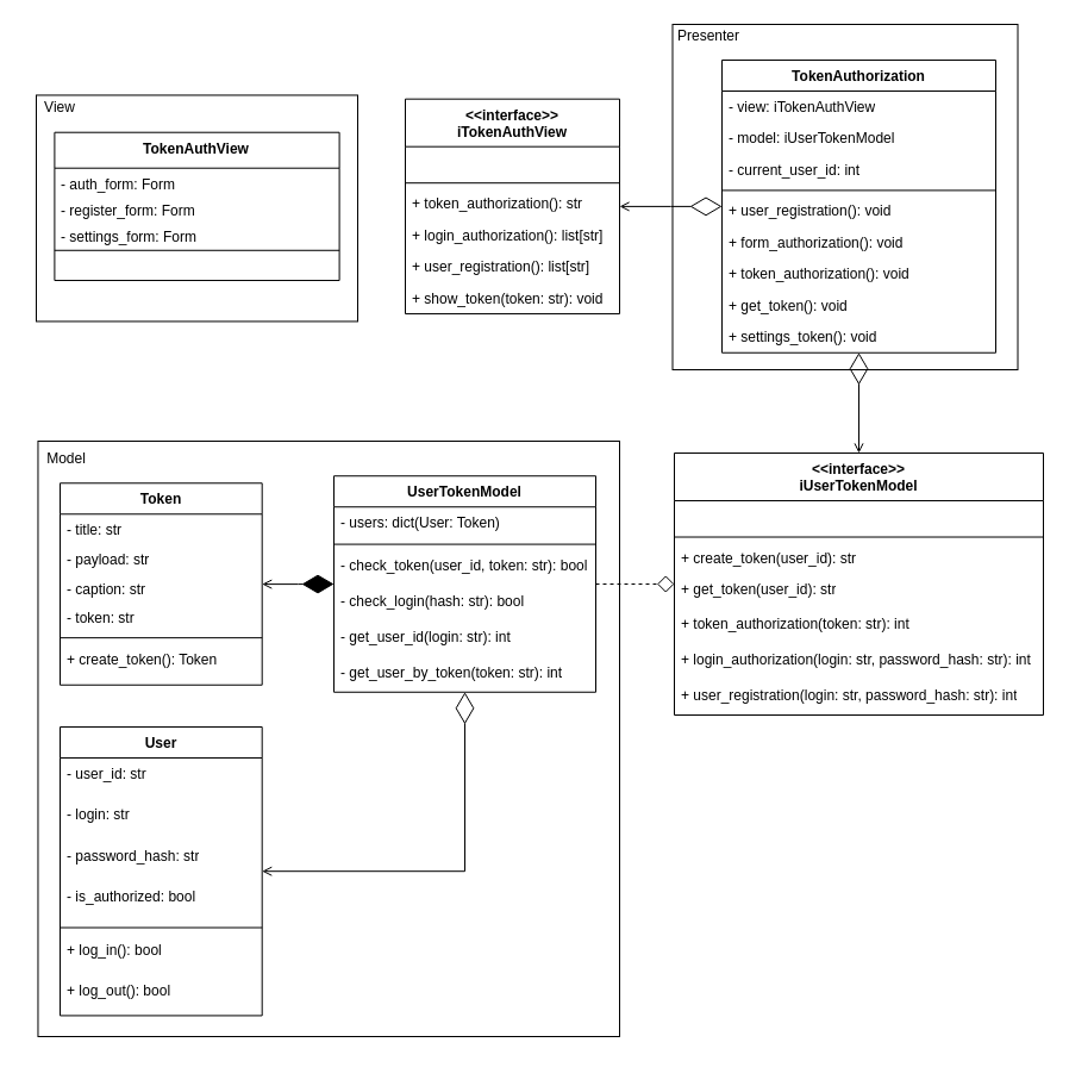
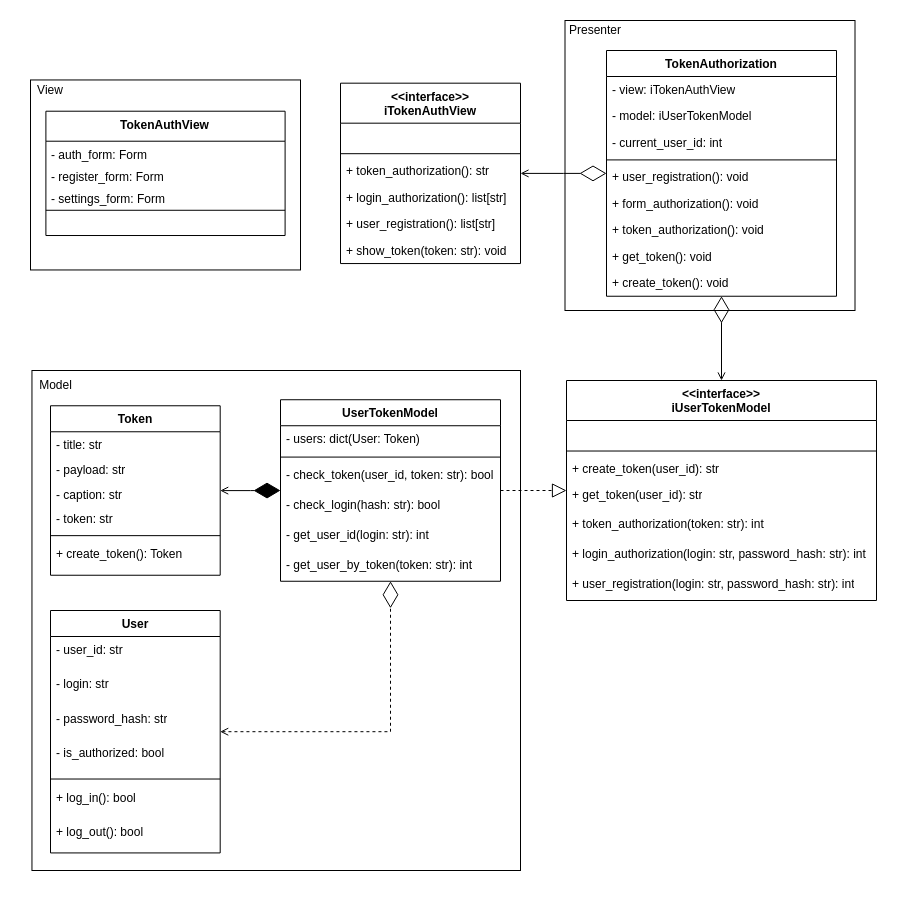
  <mxCell id="0" />
  <mxCell id="1" parent="0" />
  <mxCell id="2" value="" style="group;rotation=90;" vertex="1" connectable="0" parent="1"><mxGeometry x="30" y="69.46" width="270" height="190" as="geometry" /></mxCell>
  <mxCell id="3" value="" style="rounded=0;whiteSpace=wrap;html=1;" vertex="1" parent="2"><mxGeometry y="10" width="270" height="190" as="geometry" /></mxCell>
  <mxCell id="4" value="TokenAuthView" style="swimlane;fontStyle=1;align=center;verticalAlign=top;childLayout=stackLayout;horizontal=1;startSize=30;horizontalStack=0;resizeParent=1;resizeParentMax=0;resizeLast=0;collapsible=1;marginBottom=0;whiteSpace=wrap;html=1;" vertex="1" parent="2"><mxGeometry x="15.4" y="41.253" width="239.2" height="124.316" as="geometry" /></mxCell>
  <mxCell id="5" value="- auth_form: Form" style="text;strokeColor=none;fillColor=none;align=left;verticalAlign=top;spacingLeft=4;spacingRight=4;overflow=hidden;rotatable=0;points=[[0,0.5],[1,0.5]];portConstraint=eastwest;whiteSpace=wrap;html=1;" vertex="1" parent="4"><mxGeometry y="30" width="239.2" height="21.895" as="geometry" /></mxCell>
  <mxCell id="6" value="- register_form: Form" style="text;strokeColor=none;fillColor=none;align=left;verticalAlign=top;spacingLeft=4;spacingRight=4;overflow=hidden;rotatable=0;points=[[0,0.5],[1,0.5]];portConstraint=eastwest;whiteSpace=wrap;html=1;" vertex="1" parent="4"><mxGeometry y="51.895" width="239.2" height="21.895" as="geometry" /></mxCell>
  <mxCell id="7" value="- settings_form: Form" style="text;strokeColor=none;fillColor=none;align=left;verticalAlign=top;spacingLeft=4;spacingRight=4;overflow=hidden;rotatable=0;points=[[0,0.5],[1,0.5]];portConstraint=eastwest;whiteSpace=wrap;html=1;" vertex="1" parent="4"><mxGeometry y="73.789" width="239.2" height="21.895" as="geometry" /></mxCell>
  <mxCell id="8" value="" style="line;strokeWidth=1;fillColor=none;align=left;verticalAlign=middle;spacingTop=-1;spacingLeft=3;spacingRight=3;rotatable=0;labelPosition=right;points=[];portConstraint=eastwest;strokeColor=inherit;" vertex="1" parent="4"><mxGeometry y="95.684" width="239.2" height="6.737" as="geometry" /></mxCell>
  <mxCell id="9" value="&amp;nbsp;" style="text;strokeColor=none;fillColor=none;align=left;verticalAlign=top;spacingLeft=4;spacingRight=4;overflow=hidden;rotatable=0;points=[[0,0.5],[1,0.5]];portConstraint=eastwest;whiteSpace=wrap;html=1;" vertex="1" parent="4"><mxGeometry y="102.421" width="239.2" height="21.895" as="geometry" /></mxCell>
  <mxCell id="10" value="" style="group" vertex="1" connectable="0" parent="1"><mxGeometry x="584.5" y="30" width="273" height="280" as="geometry" /></mxCell>
  <mxCell id="11" value="" style="rounded=0;whiteSpace=wrap;html=1;" vertex="1" parent="10"><mxGeometry x="-20" y="-10" width="290" height="290" as="geometry" /></mxCell>
  <mxCell id="12" value="Presenter" style="text;html=1;strokeColor=none;fillColor=none;align=center;verticalAlign=middle;whiteSpace=wrap;rounded=0;" vertex="1" parent="10"><mxGeometry x="-20" y="-10" width="60" height="20" as="geometry" /></mxCell>
  <mxCell id="13" value="TokenAuthorization" style="swimlane;fontStyle=1;align=center;verticalAlign=top;childLayout=stackLayout;horizontal=1;startSize=26;horizontalStack=0;resizeParent=1;resizeParentMax=0;resizeLast=0;collapsible=1;marginBottom=0;whiteSpace=wrap;html=1;" vertex="1" parent="10"><mxGeometry x="21.5" y="20.003" width="230" height="245.733" as="geometry" /></mxCell>
  <mxCell id="14" value="- view: iTokenAuthView" style="text;strokeColor=none;fillColor=none;align=left;verticalAlign=top;spacingLeft=4;spacingRight=4;overflow=hidden;rotatable=0;points=[[0,0.5],[1,0.5]];portConstraint=eastwest;whiteSpace=wrap;html=1;" vertex="1" parent="13"><mxGeometry y="26" width="230" height="26.448" as="geometry" /></mxCell>
  <mxCell id="15" value="- model: iUserTokenModel" style="text;strokeColor=none;fillColor=none;align=left;verticalAlign=top;spacingLeft=4;spacingRight=4;overflow=hidden;rotatable=0;points=[[0,0.5],[1,0.5]];portConstraint=eastwest;whiteSpace=wrap;html=1;" vertex="1" parent="13"><mxGeometry y="52.448" width="230" height="26.448" as="geometry" /></mxCell>
  <mxCell id="16" value="- current_user_id: int" style="text;strokeColor=none;fillColor=none;align=left;verticalAlign=top;spacingLeft=4;spacingRight=4;overflow=hidden;rotatable=0;points=[[0,0.5],[1,0.5]];portConstraint=eastwest;whiteSpace=wrap;html=1;" vertex="1" parent="13"><mxGeometry y="78.897" width="230" height="26.448" as="geometry" /></mxCell>
  <mxCell id="17" value="" style="line;strokeWidth=1;fillColor=none;align=left;verticalAlign=middle;spacingTop=-1;spacingLeft=3;spacingRight=3;rotatable=0;labelPosition=right;points=[];portConstraint=eastwest;strokeColor=inherit;" vertex="1" parent="13"><mxGeometry y="105.345" width="230" height="8.138" as="geometry" /></mxCell>
  <mxCell id="18" value="+ user_registration(): void" style="text;strokeColor=none;fillColor=none;align=left;verticalAlign=top;spacingLeft=4;spacingRight=4;overflow=hidden;rotatable=0;points=[[0,0.5],[1,0.5]];portConstraint=eastwest;whiteSpace=wrap;html=1;" vertex="1" parent="13"><mxGeometry y="113.483" width="230" height="26.45" as="geometry" /></mxCell>
  <mxCell id="19" value="+ form_authorization(): void" style="text;strokeColor=none;fillColor=none;align=left;verticalAlign=top;spacingLeft=4;spacingRight=4;overflow=hidden;rotatable=0;points=[[0,0.5],[1,0.5]];portConstraint=eastwest;whiteSpace=wrap;html=1;" vertex="1" parent="13"><mxGeometry y="139.933" width="230" height="26.45" as="geometry" /></mxCell>
  <mxCell id="20" value="+ token_authorization(): void" style="text;strokeColor=none;fillColor=none;align=left;verticalAlign=top;spacingLeft=4;spacingRight=4;overflow=hidden;rotatable=0;points=[[0,0.5],[1,0.5]];portConstraint=eastwest;whiteSpace=wrap;html=1;" vertex="1" parent="13"><mxGeometry y="166.383" width="230" height="26.45" as="geometry" /></mxCell>
  <mxCell id="21" value="+ get_token(): void" style="text;strokeColor=none;fillColor=none;align=left;verticalAlign=top;spacingLeft=4;spacingRight=4;overflow=hidden;rotatable=0;points=[[0,0.5],[1,0.5]];portConstraint=eastwest;whiteSpace=wrap;html=1;" vertex="1" parent="13"><mxGeometry y="192.833" width="230" height="26.45" as="geometry" /></mxCell>
- <mxCell id="22" value="+ settings_token(): void" style="text;strokeColor=none;fillColor=none;align=left;verticalAlign=top;spacingLeft=4;spacingRight=4;overflow=hidden;rotatable=0;points=[[0,0.5],[1,0.5]];portConstraint=eastwest;whiteSpace=wrap;html=1;" vertex="1" parent="13"><mxGeometry y="219.283" width="230" height="26.45" as="geometry" /></mxCell>
+ <mxCell id="22" value="+ create_token(): void" style="text;strokeColor=none;fillColor=none;align=left;verticalAlign=top;spacingLeft=4;spacingRight=4;overflow=hidden;rotatable=0;points=[[0,0.5],[1,0.5]];portConstraint=eastwest;whiteSpace=wrap;html=1;" vertex="1" parent="13"><mxGeometry y="219.283" width="230" height="26.45" as="geometry" /></mxCell>
  <mxCell id="23" value="" style="group" vertex="1" connectable="0" parent="1"><mxGeometry x="20" y="390" width="500" height="500" as="geometry" /></mxCell>
  <mxCell id="24" value="" style="rounded=0;whiteSpace=wrap;html=1;" vertex="1" parent="23"><mxGeometry x="11.46" y="-20" width="488.54" height="500" as="geometry" /></mxCell>
  <mxCell id="25" value="Token" style="swimlane;fontStyle=1;align=center;verticalAlign=top;childLayout=stackLayout;horizontal=1;startSize=26;horizontalStack=0;resizeParent=1;resizeParentMax=0;resizeLast=0;collapsible=1;marginBottom=0;whiteSpace=wrap;html=1;" vertex="1" parent="23"><mxGeometry x="30.004" y="15.273" width="169.7" height="169.463" as="geometry" /></mxCell>
  <mxCell id="26" value="- title: str" style="text;strokeColor=none;fillColor=none;align=left;verticalAlign=top;spacingLeft=4;spacingRight=4;overflow=hidden;rotatable=0;points=[[0,0.5],[1,0.5]];portConstraint=eastwest;whiteSpace=wrap;html=1;" vertex="1" parent="25"><mxGeometry y="26" width="169.7" height="24.649" as="geometry" /></mxCell>
  <mxCell id="27" value="- payload: str" style="text;strokeColor=none;fillColor=none;align=left;verticalAlign=top;spacingLeft=4;spacingRight=4;overflow=hidden;rotatable=0;points=[[0,0.5],[1,0.5]];portConstraint=eastwest;whiteSpace=wrap;html=1;" vertex="1" parent="25"><mxGeometry y="50.649" width="169.7" height="24.649" as="geometry" /></mxCell>
  <mxCell id="28" value="- caption: str" style="text;strokeColor=none;fillColor=none;align=left;verticalAlign=top;spacingLeft=4;spacingRight=4;overflow=hidden;rotatable=0;points=[[0,0.5],[1,0.5]];portConstraint=eastwest;whiteSpace=wrap;html=1;" vertex="1" parent="25"><mxGeometry y="75.297" width="169.7" height="24.649" as="geometry" /></mxCell>
  <mxCell id="29" value="- token: str" style="text;strokeColor=none;fillColor=none;align=left;verticalAlign=top;spacingLeft=4;spacingRight=4;overflow=hidden;rotatable=0;points=[[0,0.5],[1,0.5]];portConstraint=eastwest;whiteSpace=wrap;html=1;" vertex="1" parent="25"><mxGeometry y="99.946" width="169.7" height="24.649" as="geometry" /></mxCell>
  <mxCell id="30" value="" style="line;strokeWidth=1;fillColor=none;align=left;verticalAlign=middle;spacingTop=-1;spacingLeft=3;spacingRight=3;rotatable=0;labelPosition=right;points=[];portConstraint=eastwest;strokeColor=inherit;" vertex="1" parent="25"><mxGeometry y="124.595" width="169.7" height="10.557" as="geometry" /></mxCell>
  <mxCell id="31" value="+ create_token(): Token" style="text;strokeColor=none;fillColor=none;align=left;verticalAlign=top;spacingLeft=4;spacingRight=4;overflow=hidden;rotatable=0;points=[[0,0.5],[1,0.5]];portConstraint=eastwest;whiteSpace=wrap;html=1;" vertex="1" parent="25"><mxGeometry y="135.152" width="169.7" height="34.311" as="geometry" /></mxCell>
  <mxCell id="32" value="User" style="swimlane;fontStyle=1;align=center;verticalAlign=top;childLayout=stackLayout;horizontal=1;startSize=26;horizontalStack=0;resizeParent=1;resizeParentMax=0;resizeLast=0;collapsible=1;marginBottom=0;whiteSpace=wrap;html=1;" vertex="1" parent="23"><mxGeometry x="30.004" y="220.005" width="169.699" height="242.425" as="geometry" /></mxCell>
  <mxCell id="33" value="- user_id: str" style="text;strokeColor=none;fillColor=none;align=left;verticalAlign=top;spacingLeft=4;spacingRight=4;overflow=hidden;rotatable=0;points=[[0,0.5],[1,0.5]];portConstraint=eastwest;whiteSpace=wrap;html=1;" vertex="1" parent="32"><mxGeometry y="26" width="169.699" height="34.311" as="geometry" /></mxCell>
  <mxCell id="34" value="- login: str" style="text;strokeColor=none;fillColor=none;align=left;verticalAlign=top;spacingLeft=4;spacingRight=4;overflow=hidden;rotatable=0;points=[[0,0.5],[1,0.5]];portConstraint=eastwest;whiteSpace=wrap;html=1;" vertex="1" parent="32"><mxGeometry y="60.311" width="169.699" height="34.311" as="geometry" /></mxCell>
  <mxCell id="35" value="- password_hash: str" style="text;strokeColor=none;fillColor=none;align=left;verticalAlign=top;spacingLeft=4;spacingRight=4;overflow=hidden;rotatable=0;points=[[0,0.5],[1,0.5]];portConstraint=eastwest;whiteSpace=wrap;html=1;" vertex="1" parent="32"><mxGeometry y="94.623" width="169.699" height="34.311" as="geometry" /></mxCell>
  <mxCell id="36" value="- is_authorized: bool" style="text;strokeColor=none;fillColor=none;align=left;verticalAlign=top;spacingLeft=4;spacingRight=4;overflow=hidden;rotatable=0;points=[[0,0.5],[1,0.5]];portConstraint=eastwest;whiteSpace=wrap;html=1;" vertex="1" parent="32"><mxGeometry y="128.934" width="169.699" height="34.311" as="geometry" /></mxCell>
  <mxCell id="37" value="" style="line;strokeWidth=1;fillColor=none;align=left;verticalAlign=middle;spacingTop=-1;spacingLeft=3;spacingRight=3;rotatable=0;labelPosition=right;points=[];portConstraint=eastwest;strokeColor=inherit;" vertex="1" parent="32"><mxGeometry y="163.245" width="169.699" height="10.557" as="geometry" /></mxCell>
  <mxCell id="38" value="+ log_in(): bool" style="text;strokeColor=none;fillColor=none;align=left;verticalAlign=top;spacingLeft=4;spacingRight=4;overflow=hidden;rotatable=0;points=[[0,0.5],[1,0.5]];portConstraint=eastwest;whiteSpace=wrap;html=1;" vertex="1" parent="32"><mxGeometry y="173.802" width="169.699" height="34.311" as="geometry" /></mxCell>
  <mxCell id="39" value="+ log_out(): bool" style="text;strokeColor=none;fillColor=none;align=left;verticalAlign=top;spacingLeft=4;spacingRight=4;overflow=hidden;rotatable=0;points=[[0,0.5],[1,0.5]];portConstraint=eastwest;whiteSpace=wrap;html=1;" vertex="1" parent="32"><mxGeometry y="208.114" width="169.699" height="34.311" as="geometry" /></mxCell>
  <mxCell id="40" value="UserTokenModel" style="swimlane;fontStyle=1;align=center;verticalAlign=top;childLayout=stackLayout;horizontal=1;startSize=26;horizontalStack=0;resizeParent=1;resizeParentMax=0;resizeLast=0;collapsible=1;marginBottom=0;whiteSpace=wrap;html=1;" vertex="1" parent="23"><mxGeometry x="260" y="9.24" width="220" height="181.521" as="geometry" /></mxCell>
  <mxCell id="41" value="- users: dict(User: Token)" style="text;strokeColor=none;fillColor=none;align=left;verticalAlign=top;spacingLeft=4;spacingRight=4;overflow=hidden;rotatable=0;points=[[0,0.5],[1,0.5]];portConstraint=eastwest;whiteSpace=wrap;html=1;" vertex="1" parent="40"><mxGeometry y="26" width="220" height="27.163" as="geometry" /></mxCell>
  <mxCell id="42" value="" style="line;strokeWidth=1;fillColor=none;align=left;verticalAlign=middle;spacingTop=-1;spacingLeft=3;spacingRight=3;rotatable=0;labelPosition=right;points=[];portConstraint=eastwest;strokeColor=inherit;" vertex="1" parent="40"><mxGeometry y="53.163" width="220" height="8.358" as="geometry" /></mxCell>
  <mxCell id="43" value="- check_token(user_id, token: str): bool" style="text;strokeColor=none;fillColor=none;align=left;verticalAlign=top;spacingLeft=4;spacingRight=4;overflow=hidden;rotatable=0;points=[[0,0.5],[1,0.5]];portConstraint=eastwest;whiteSpace=wrap;html=1;" vertex="1" parent="40"><mxGeometry y="61.521" width="220" height="30" as="geometry" /></mxCell>
  <mxCell id="44" value="- check_login(hash: str): bool" style="text;strokeColor=none;fillColor=none;align=left;verticalAlign=top;spacingLeft=4;spacingRight=4;overflow=hidden;rotatable=0;points=[[0,0.5],[1,0.5]];portConstraint=eastwest;whiteSpace=wrap;html=1;" vertex="1" parent="40"><mxGeometry y="91.521" width="220" height="30" as="geometry" /></mxCell>
  <mxCell id="45" value="- get_user_id(login: str): int" style="text;strokeColor=none;fillColor=none;align=left;verticalAlign=top;spacingLeft=4;spacingRight=4;overflow=hidden;rotatable=0;points=[[0,0.5],[1,0.5]];portConstraint=eastwest;whiteSpace=wrap;html=1;" vertex="1" parent="40"><mxGeometry y="121.521" width="220" height="30" as="geometry" /></mxCell>
  <mxCell id="46" value="- get_user_by_token(token: str): int" style="text;strokeColor=none;fillColor=none;align=left;verticalAlign=top;spacingLeft=4;spacingRight=4;overflow=hidden;rotatable=0;points=[[0,0.5],[1,0.5]];portConstraint=eastwest;whiteSpace=wrap;html=1;" vertex="1" parent="40"><mxGeometry y="151.521" width="220" height="30" as="geometry" /></mxCell>
- <mxCell id="47" value="" style="endArrow=diamondThin;endFill=0;endSize=24;html=1;rounded=0;edgeStyle=orthogonalEdgeStyle;startArrow=open;startFill=0;" edge="1" parent="23" source="32" target="40"><mxGeometry width="160" relative="1" as="geometry"><mxPoint x="194.25" y="105.518" as="sourcePoint" /><mxPoint x="241.5" y="106.563" as="targetPoint" /></mxGeometry></mxCell>
+ <mxCell id="47" value="" style="endArrow=diamondThin;endFill=0;endSize=24;html=1;rounded=0;edgeStyle=orthogonalEdgeStyle;startArrow=open;startFill=0;dashed=1;" edge="1" parent="23" source="32" target="40"><mxGeometry width="160" relative="1" as="geometry"><mxPoint x="194.25" y="105.518" as="sourcePoint" /><mxPoint x="241.5" y="106.563" as="targetPoint" /></mxGeometry></mxCell>
  <mxCell id="48" value="" style="endArrow=diamondThin;endFill=1;endSize=24;html=1;rounded=0;startArrow=open;startFill=0;edgeStyle=orthogonalEdgeStyle;" edge="1" parent="23" source="25" target="40"><mxGeometry width="160" relative="1" as="geometry"><mxPoint x="320" y="25.676" as="sourcePoint" /><mxPoint x="480" y="25.676" as="targetPoint" /></mxGeometry></mxCell>
  <mxCell id="49" value="&amp;lt;&amp;lt;interface&amp;gt;&amp;gt;&lt;br&gt;iUserTokenModel" style="swimlane;fontStyle=1;align=center;verticalAlign=top;childLayout=stackLayout;horizontal=1;startSize=40;horizontalStack=0;resizeParent=1;resizeParentMax=0;resizeLast=0;collapsible=1;marginBottom=0;whiteSpace=wrap;html=1;" vertex="1" parent="1"><mxGeometry x="566" y="380" width="310" height="220.004" as="geometry" /></mxCell>
  <mxCell id="50" value="&amp;nbsp;" style="text;strokeColor=none;fillColor=none;align=left;verticalAlign=top;spacingLeft=4;spacingRight=4;overflow=hidden;rotatable=0;points=[[0,0.5],[1,0.5]];portConstraint=eastwest;whiteSpace=wrap;html=1;" vertex="1" parent="49"><mxGeometry y="40" width="310" height="26.448" as="geometry" /></mxCell>
  <mxCell id="51" value="" style="line;strokeWidth=1;fillColor=none;align=left;verticalAlign=middle;spacingTop=-1;spacingLeft=3;spacingRight=3;rotatable=0;labelPosition=right;points=[];portConstraint=eastwest;strokeColor=inherit;" vertex="1" parent="49"><mxGeometry y="66.448" width="310" height="8.138" as="geometry" /></mxCell>
  <mxCell id="52" value="+ create_token(user_id): str" style="text;strokeColor=none;fillColor=none;align=left;verticalAlign=top;spacingLeft=4;spacingRight=4;overflow=hidden;rotatable=0;points=[[0,0.5],[1,0.5]];portConstraint=eastwest;whiteSpace=wrap;html=1;" vertex="1" parent="49"><mxGeometry y="74.586" width="310" height="26.448" as="geometry" /></mxCell>
  <mxCell id="53" value="+ get_token(user_id): str" style="text;strokeColor=none;fillColor=none;align=left;verticalAlign=top;spacingLeft=4;spacingRight=4;overflow=hidden;rotatable=0;points=[[0,0.5],[1,0.5]];portConstraint=eastwest;whiteSpace=wrap;html=1;" vertex="1" parent="49"><mxGeometry y="101.034" width="310" height="28.97" as="geometry" /></mxCell>
  <mxCell id="54" value="+ token_authorization(token: str): int" style="text;strokeColor=none;fillColor=none;align=left;verticalAlign=top;spacingLeft=4;spacingRight=4;overflow=hidden;rotatable=0;points=[[0,0.5],[1,0.5]];portConstraint=eastwest;whiteSpace=wrap;html=1;" vertex="1" parent="49"><mxGeometry y="130.004" width="310" height="30" as="geometry" /></mxCell>
  <mxCell id="55" value="+ login_authorization(login: str, password_hash: str): int" style="text;strokeColor=none;fillColor=none;align=left;verticalAlign=top;spacingLeft=4;spacingRight=4;overflow=hidden;rotatable=0;points=[[0,0.5],[1,0.5]];portConstraint=eastwest;whiteSpace=wrap;html=1;" vertex="1" parent="49"><mxGeometry y="160.004" width="310" height="30" as="geometry" /></mxCell>
  <mxCell id="56" value="+ user_registration(login: str, password_hash: str): int" style="text;strokeColor=none;fillColor=none;align=left;verticalAlign=top;spacingLeft=4;spacingRight=4;overflow=hidden;rotatable=0;points=[[0,0.5],[1,0.5]];portConstraint=eastwest;whiteSpace=wrap;html=1;" vertex="1" parent="49"><mxGeometry y="190.004" width="310" height="30" as="geometry" /></mxCell>
- <mxCell id="57" value="" style="endArrow=diamond;dashed=1;endFill=0;endSize=12;html=1;rounded=0;edgeStyle=orthogonalEdgeStyle;" edge="1" parent="1" source="40" target="49"><mxGeometry width="160" relative="1" as="geometry"><mxPoint x="320" y="320" as="sourcePoint" /><mxPoint x="480" y="320" as="targetPoint" /></mxGeometry></mxCell>
+ <mxCell id="57" value="" style="endArrow=block;dashed=1;endFill=0;endSize=12;html=1;rounded=0;edgeStyle=orthogonalEdgeStyle;" edge="1" parent="1" source="40" target="49"><mxGeometry width="160" relative="1" as="geometry"><mxPoint x="320" y="320" as="sourcePoint" /><mxPoint x="480" y="320" as="targetPoint" /></mxGeometry></mxCell>
  <mxCell id="58" value="&amp;lt;&amp;lt;interface&amp;gt;&amp;gt;&lt;br&gt;iTokenAuthView" style="swimlane;fontStyle=1;align=center;verticalAlign=top;childLayout=stackLayout;horizontal=1;startSize=40;horizontalStack=0;resizeParent=1;resizeParentMax=0;resizeLast=0;collapsible=1;marginBottom=0;whiteSpace=wrap;html=1;" vertex="1" parent="1"><mxGeometry x="340" y="82.68" width="180" height="180.379" as="geometry" /></mxCell>
  <mxCell id="59" value="&amp;nbsp;" style="text;strokeColor=none;fillColor=none;align=left;verticalAlign=top;spacingLeft=4;spacingRight=4;overflow=hidden;rotatable=0;points=[[0,0.5],[1,0.5]];portConstraint=eastwest;whiteSpace=wrap;html=1;" vertex="1" parent="58"><mxGeometry y="40" width="180" height="26.448" as="geometry" /></mxCell>
  <mxCell id="60" value="" style="line;strokeWidth=1;fillColor=none;align=left;verticalAlign=middle;spacingTop=-1;spacingLeft=3;spacingRight=3;rotatable=0;labelPosition=right;points=[];portConstraint=eastwest;strokeColor=inherit;" vertex="1" parent="58"><mxGeometry y="66.448" width="180" height="8.138" as="geometry" /></mxCell>
  <mxCell id="61" value="+ token_authorization(): str" style="text;strokeColor=none;fillColor=none;align=left;verticalAlign=top;spacingLeft=4;spacingRight=4;overflow=hidden;rotatable=0;points=[[0,0.5],[1,0.5]];portConstraint=eastwest;whiteSpace=wrap;html=1;" vertex="1" parent="58"><mxGeometry y="74.586" width="180" height="26.448" as="geometry" /></mxCell>
  <mxCell id="62" value="+ login_authorization(): list[str]" style="text;strokeColor=none;fillColor=none;align=left;verticalAlign=top;spacingLeft=4;spacingRight=4;overflow=hidden;rotatable=0;points=[[0,0.5],[1,0.5]];portConstraint=eastwest;whiteSpace=wrap;html=1;" vertex="1" parent="58"><mxGeometry y="101.034" width="180" height="26.448" as="geometry" /></mxCell>
  <mxCell id="63" value="+ user_registration(): list[str]" style="text;strokeColor=none;fillColor=none;align=left;verticalAlign=top;spacingLeft=4;spacingRight=4;overflow=hidden;rotatable=0;points=[[0,0.5],[1,0.5]];portConstraint=eastwest;whiteSpace=wrap;html=1;" vertex="1" parent="58"><mxGeometry y="127.483" width="180" height="26.448" as="geometry" /></mxCell>
  <mxCell id="64" value="+ show_token(token: str): void" style="text;strokeColor=none;fillColor=none;align=left;verticalAlign=top;spacingLeft=4;spacingRight=4;overflow=hidden;rotatable=0;points=[[0,0.5],[1,0.5]];portConstraint=eastwest;whiteSpace=wrap;html=1;" vertex="1" parent="58"><mxGeometry y="153.931" width="180" height="26.448" as="geometry" /></mxCell>
  <mxCell id="65" value="" style="endArrow=diamondThin;endFill=0;endSize=24;html=1;rounded=0;edgeStyle=orthogonalEdgeStyle;startArrow=open;startFill=0;" edge="1" parent="1" source="58" target="13"><mxGeometry width="160" relative="1" as="geometry"><mxPoint x="684" y="311" as="sourcePoint" /><mxPoint x="684" y="202" as="targetPoint" /></mxGeometry></mxCell>
  <mxCell id="66" value="" style="endArrow=diamondThin;endFill=0;endSize=24;html=1;rounded=0;edgeStyle=orthogonalEdgeStyle;startArrow=open;startFill=0;" edge="1" parent="1" source="49" target="13"><mxGeometry width="160" relative="1" as="geometry"><mxPoint x="210" y="532" as="sourcePoint" /><mxPoint x="374" y="452" as="targetPoint" /></mxGeometry></mxCell>
  <mxCell id="67" value="View" style="text;html=1;strokeColor=none;fillColor=none;align=center;verticalAlign=middle;whiteSpace=wrap;rounded=0;" vertex="1" parent="1"><mxGeometry x="30" y="79.46" width="40" height="20.54" as="geometry" /></mxCell>
  <mxCell id="68" value="Model" style="text;html=1;strokeColor=none;fillColor=none;align=center;verticalAlign=middle;whiteSpace=wrap;rounded=0;" vertex="1" parent="1"><mxGeometry x="31.46" y="370" width="48.54" height="30" as="geometry" /></mxCell>
